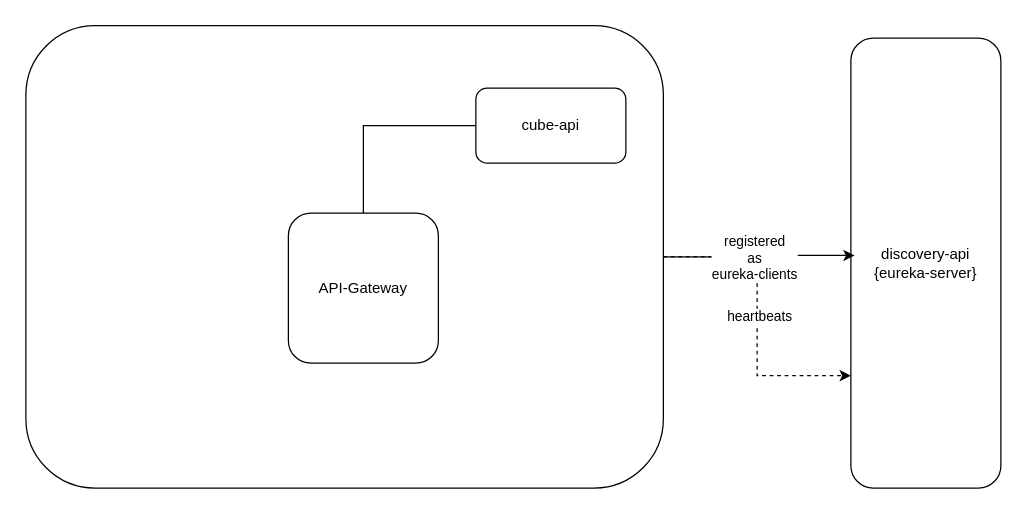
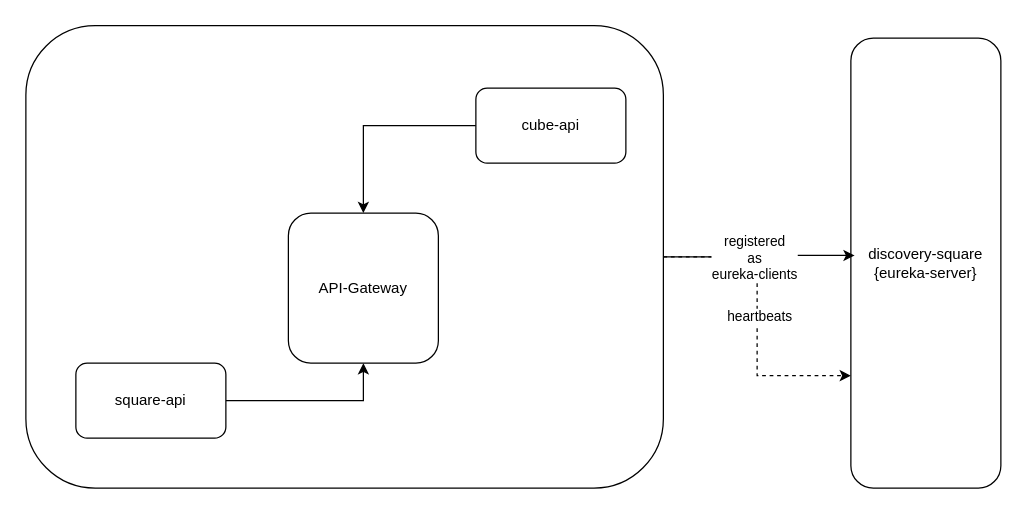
  <mxCell id="0" />
  <mxCell id="1" parent="0" />
- <mxCell id="4" style="edgeStyle=orthogonalEdgeStyle;rounded=0;orthogonalLoop=1;jettySize=auto;html=1;endArrow=none;" edge="1" parent="1" source="5" target="7"><mxGeometry relative="1" as="geometry" /></mxCell>
+ <mxCell id="2" style="edgeStyle=orthogonalEdgeStyle;rounded=0;orthogonalLoop=1;jettySize=auto;html=1;entryX=0.5;entryY=1;entryDx=0;entryDy=0;" edge="1" parent="1" source="3" target="7"><mxGeometry relative="1" as="geometry" /></mxCell>
+ <mxCell id="3" value="square-api" style="rounded=1;whiteSpace=wrap;html=1;" vertex="1" parent="1"><mxGeometry x="60" y="290" width="120" height="60" as="geometry" /></mxCell>
+ <mxCell id="4" style="edgeStyle=orthogonalEdgeStyle;rounded=0;orthogonalLoop=1;jettySize=auto;html=1;" edge="1" parent="1" source="5" target="7"><mxGeometry relative="1" as="geometry" /></mxCell>
  <mxCell id="5" value="cube-api" style="rounded=1;whiteSpace=wrap;html=1;" vertex="1" parent="1"><mxGeometry x="380" y="70" width="120" height="60" as="geometry" /></mxCell>
- <mxCell id="6" value="discovery-api&lt;div&gt;{eureka-server}&lt;/div&gt;" style="rounded=1;whiteSpace=wrap;html=1;" vertex="1" parent="1"><mxGeometry x="680" y="30" width="120" height="360" as="geometry" /></mxCell>
+ <mxCell id="6" value="discovery-square&lt;div&gt;{eureka-server}&lt;/div&gt;" style="rounded=1;whiteSpace=wrap;html=1;" vertex="1" parent="1"><mxGeometry x="680" y="30" width="120" height="360" as="geometry" /></mxCell>
  <mxCell id="7" value="API-Gateway" style="rounded=1;whiteSpace=wrap;html=1;" vertex="1" parent="1"><mxGeometry x="230" y="170" width="120" height="120" as="geometry" /></mxCell>
  <mxCell id="8" style="edgeStyle=orthogonalEdgeStyle;rounded=0;orthogonalLoop=1;jettySize=auto;html=1;entryX=0;entryY=0.75;entryDx=0;entryDy=0;dashed=1;" edge="1" parent="1" source="10" target="6"><mxGeometry relative="1" as="geometry" /></mxCell>
  <mxCell id="9" value="heartbeats" style="edgeLabel;html=1;align=center;verticalAlign=middle;resizable=0;points=[];" vertex="1" connectable="0" parent="8"><mxGeometry x="-0.004" y="1" relative="1" as="geometry"><mxPoint as="offset" /></mxGeometry></mxCell>
  <mxCell id="10" value="" style="rounded=1;whiteSpace=wrap;html=1;fillColor=none;" vertex="1" parent="1"><mxGeometry x="20" y="20" width="510" height="370" as="geometry" /></mxCell>
  <mxCell id="11" style="edgeStyle=orthogonalEdgeStyle;rounded=0;orthogonalLoop=1;jettySize=auto;html=1;entryX=0.025;entryY=0.483;entryDx=0;entryDy=0;entryPerimeter=0;" edge="1" parent="1" source="10" target="6"><mxGeometry relative="1" as="geometry" /></mxCell>
  <mxCell id="12" value="registered&lt;div&gt;as&lt;/div&gt;&lt;div&gt;eureka-clients&lt;/div&gt;" style="edgeLabel;html=1;align=center;verticalAlign=middle;resizable=0;points=[];" vertex="1" connectable="0" parent="11"><mxGeometry x="-0.066" relative="1" as="geometry"><mxPoint as="offset" /></mxGeometry></mxCell>
